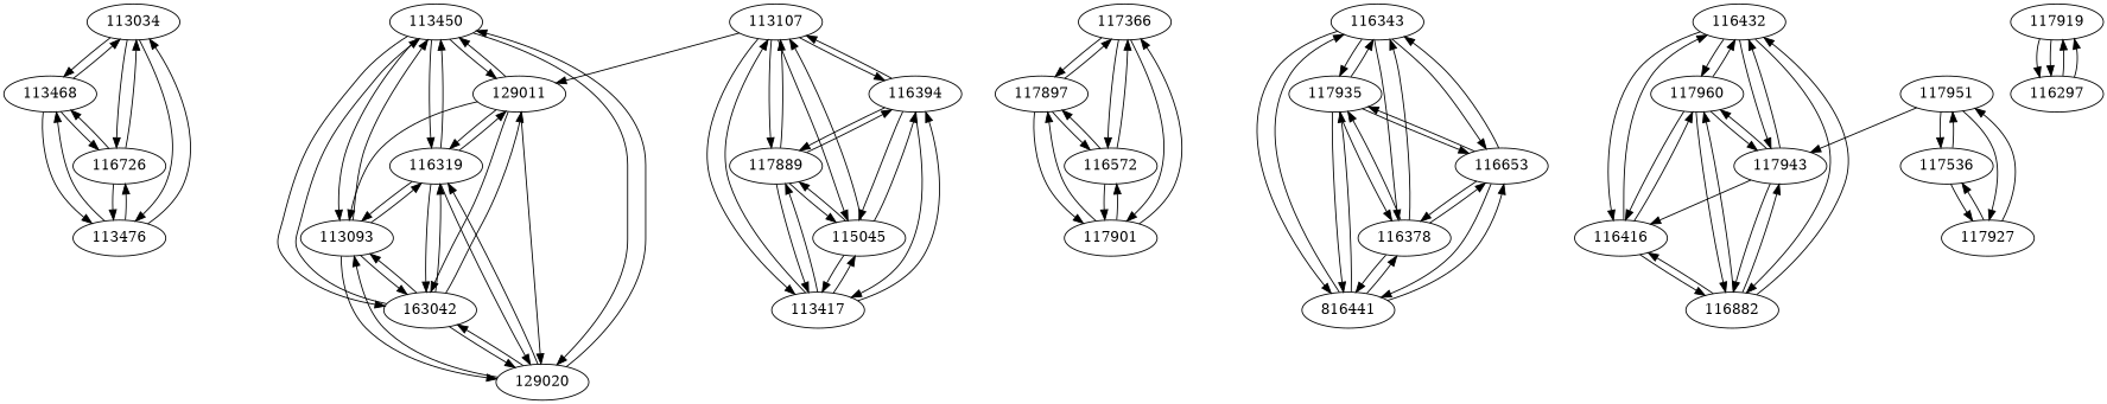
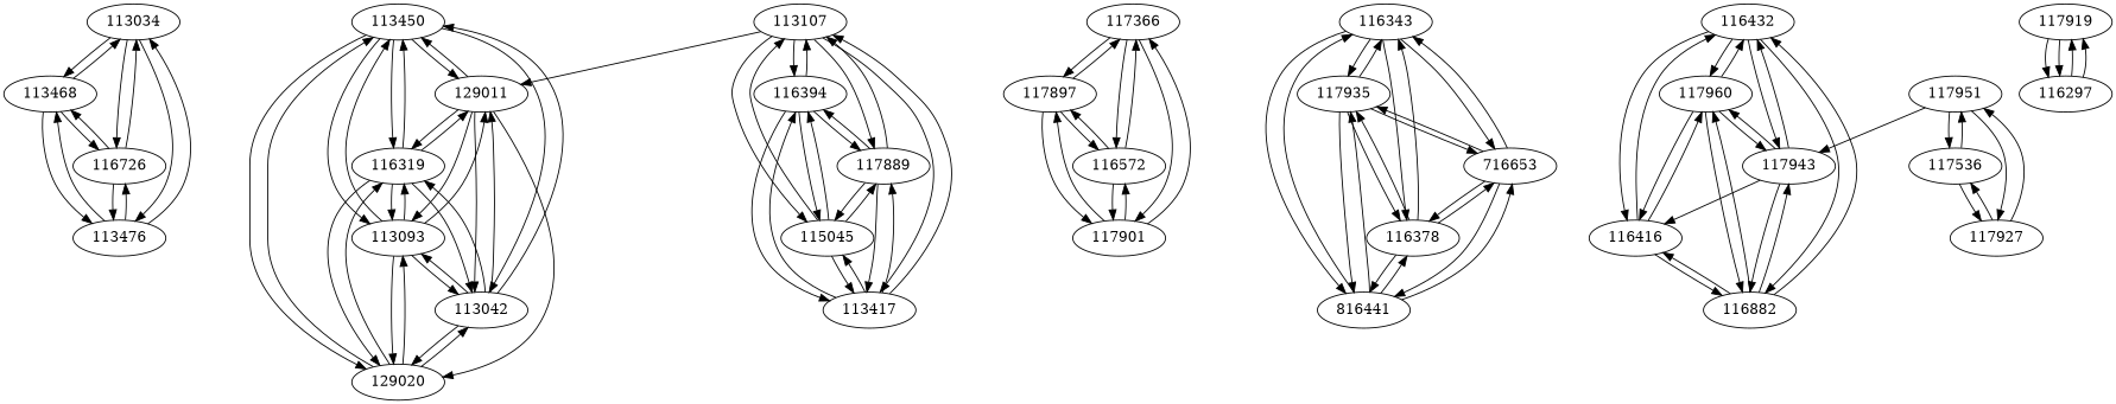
  digraph {
    113034
    113468
    113476
    116726
    113450
    129011
    129020
-   113042 [label=163042]
+   113042
    113093
    116319
    116394
    117889
    113107
    113417
    115045
    117366
    117897
    117901
    116572
    116343
    117935
    n22 [label=816441]
    116378
-   116653
+   116653 [label=716653]
    116432
    117960
    116882
    116416
    117943
    117536
    117951
    117927
    117919
    116297
    113034 -> 113468
    113034 -> 113476
    113034 -> 116726
    113468 -> 113034
    113468 -> 113476
    113468 -> 116726
    113476 -> 113034
    113476 -> 113468
    113476 -> 116726
    116726 -> 113034
    116726 -> 113468
    116726 -> 113476
    113450 -> 129011
    113450 -> 129020
    113450 -> 113042
    113450 -> 113093
    113450 -> 116319
    129011 -> 113450
    129011 -> 129020
    129011 -> 113042
    129011 -> 113093
    129011 -> 116319
    129020 -> 113450
    129020 -> 113042
    129020 -> 113093
    129020 -> 116319
    113042 -> 113450
    113042 -> 129011
    113042 -> 129020
    113042 -> 113093
    113042 -> 116319
    113093 -> 113450
+   113093 -> 129011
    113093 -> 129020
    113093 -> 113042
    113093 -> 116319
    116319 -> 113450
    116319 -> 129011
    116319 -> 129020
    116319 -> 113042
    116319 -> 113093
    116394 -> 117889
    116394 -> 113107
    116394 -> 113417
    116394 -> 115045
    117889 -> 116394
    117889 -> 113107
    117889 -> 113417
    117889 -> 115045
    113107 -> 129011
    113107 -> 116394
    113107 -> 117889
    113107 -> 113417
    113107 -> 115045
    113417 -> 116394
    113417 -> 117889
    113417 -> 113107
    113417 -> 115045
    115045 -> 116394
    115045 -> 117889
    115045 -> 113107
    115045 -> 113417
    117366 -> 117897
    117366 -> 117901
    117366 -> 116572
    117897 -> 117366
    117897 -> 117901
    117897 -> 116572
    117901 -> 117366
    117901 -> 117897
    117901 -> 116572
    116572 -> 117366
    116572 -> 117897
    116572 -> 117901
    116343 -> 117935
    116343 -> n22
    116343 -> 116378
    116343 -> 116653
    117935 -> 116343
    117935 -> n22
    117935 -> 116378
    117935 -> 116653
    n22 -> 116343
    n22 -> 117935
    n22 -> 116378
    n22 -> 116653
    116378 -> 116343
    116378 -> 117935
    116378 -> n22
    116378 -> 116653
    116653 -> 116343
    116653 -> 117935
    116653 -> n22
    116653 -> 116378
    116432 -> 117960
    116432 -> 116882
    116432 -> 116416
    116432 -> 117943
    117960 -> 116432
    117960 -> 116882
    117960 -> 116416
    117960 -> 117943
    116882 -> 116432
    116882 -> 117960
    116882 -> 116416
    116882 -> 117943
    116416 -> 116432
    116416 -> 117960
    116416 -> 116882
    117943 -> 116432
    117943 -> 117960
    117943 -> 116882
    117943 -> 116416
    117536 -> 117951
    117536 -> 117927
    117951 -> 117943
    117951 -> 117536
    117951 -> 117927
    117927 -> 117536
    117927 -> 117951
    117919 -> 116297
    117919 -> 116297
    116297 -> 117919
    116297 -> 117919
  }
